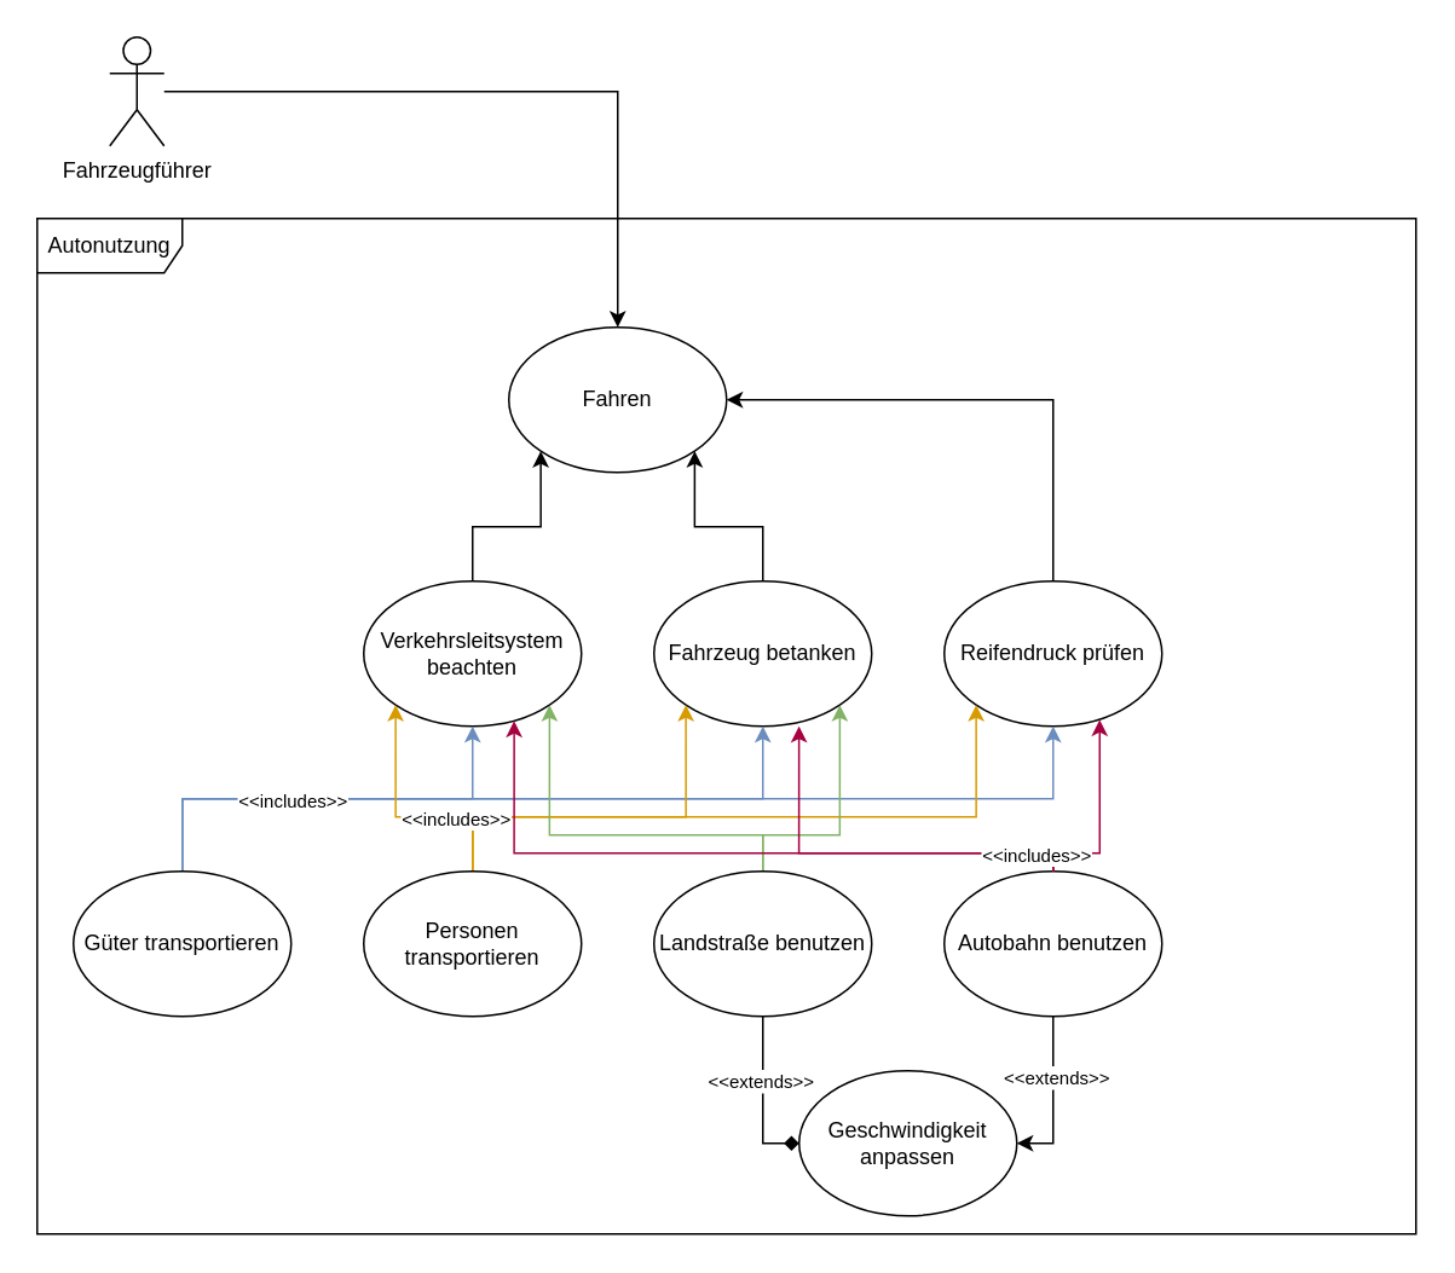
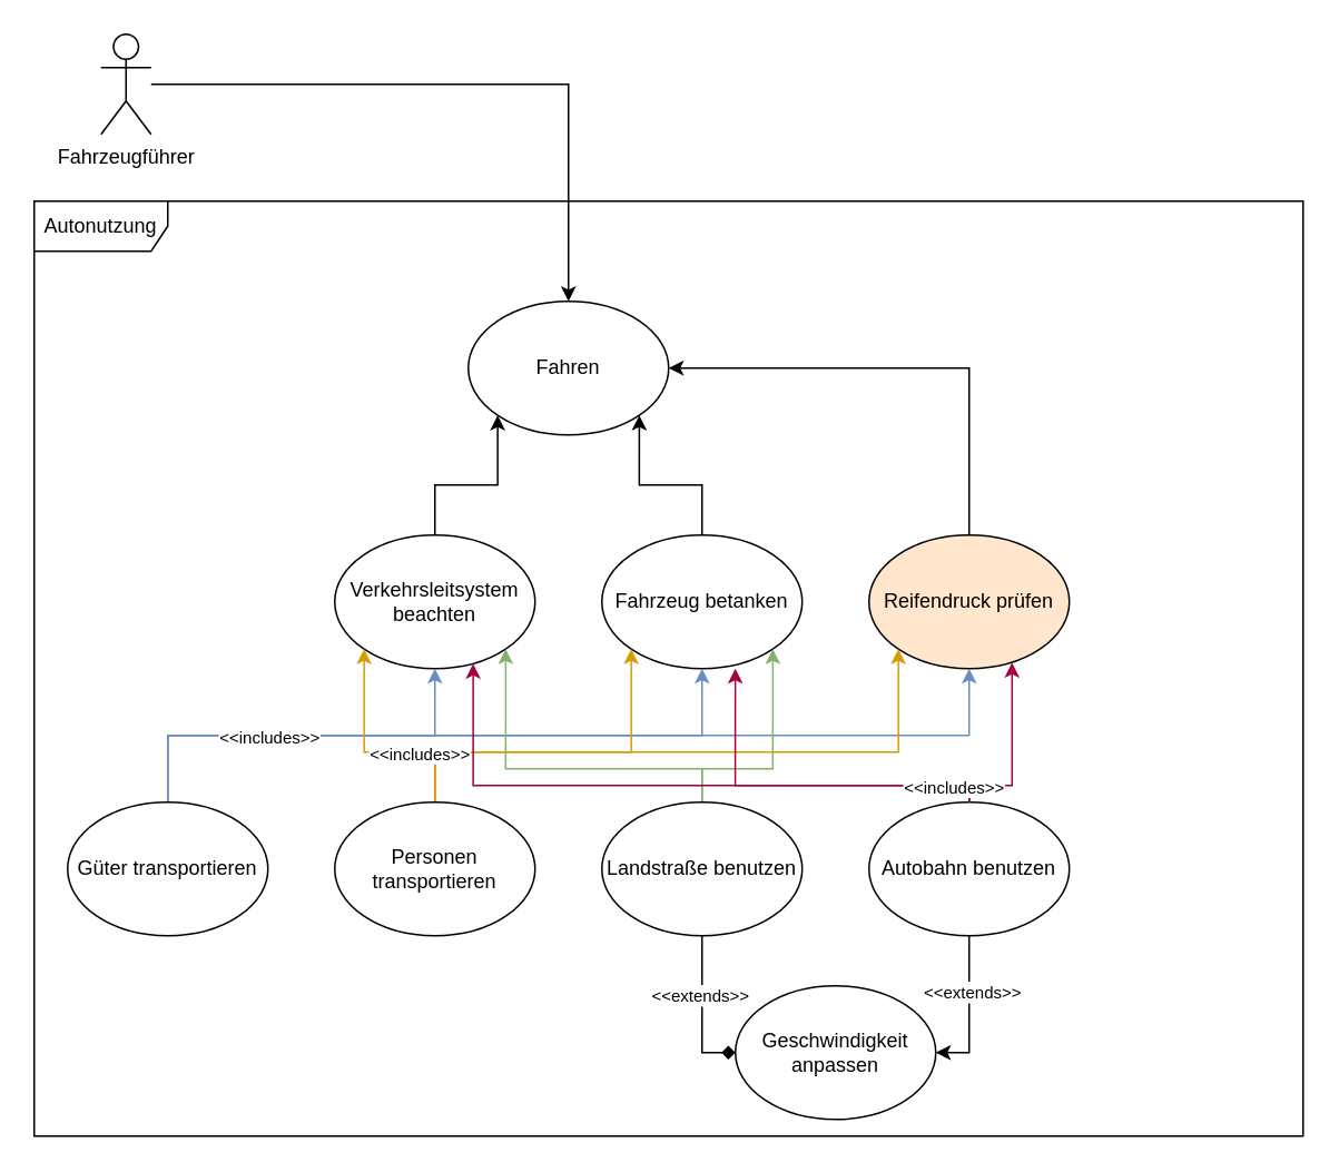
  <mxCell id="0" />
  <mxCell id="1" parent="0" />
  <mxCell id="2" value="Autonutzung" style="shape=umlFrame;whiteSpace=wrap;html=1;pointerEvents=0;width=80;height=30;" vertex="1" parent="1"><mxGeometry x="20" y="120" width="760" height="560" as="geometry" /></mxCell>
  <mxCell id="3" style="edgeStyle=orthogonalEdgeStyle;rounded=0;orthogonalLoop=1;jettySize=auto;html=1;entryX=0.5;entryY=0;entryDx=0;entryDy=0;" edge="1" parent="1" source="4" target="7"><mxGeometry relative="1" as="geometry" /></mxCell>
  <mxCell id="4" value="Fahrzeugführer" style="shape=umlActor;verticalLabelPosition=bottom;verticalAlign=top;html=1;outlineConnect=0;" vertex="1" parent="1"><mxGeometry x="60" y="20" width="30" height="60" as="geometry" /></mxCell>
  <mxCell id="5" style="edgeStyle=orthogonalEdgeStyle;rounded=0;orthogonalLoop=1;jettySize=auto;html=1;entryX=1;entryY=1;entryDx=0;entryDy=0;" edge="1" parent="1" source="6" target="7"><mxGeometry relative="1" as="geometry" /></mxCell>
  <mxCell id="6" value="Fahrzeug betanken" style="ellipse;whiteSpace=wrap;html=1;" vertex="1" parent="1"><mxGeometry x="360" y="320" width="120" height="80" as="geometry" /></mxCell>
  <mxCell id="7" value="Fahren" style="ellipse;whiteSpace=wrap;html=1;" vertex="1" parent="1"><mxGeometry x="280" y="180" width="120" height="80" as="geometry" /></mxCell>
  <mxCell id="8" style="edgeStyle=orthogonalEdgeStyle;rounded=0;orthogonalLoop=1;jettySize=auto;html=1;entryX=0;entryY=1;entryDx=0;entryDy=0;" edge="1" parent="1" source="9" target="7"><mxGeometry relative="1" as="geometry" /></mxCell>
  <mxCell id="9" value="Verkehrsleitsystem beachten" style="ellipse;whiteSpace=wrap;html=1;" vertex="1" parent="1"><mxGeometry x="200" y="320" width="120" height="80" as="geometry" /></mxCell>
  <mxCell id="10" style="edgeStyle=orthogonalEdgeStyle;rounded=0;orthogonalLoop=1;jettySize=auto;html=1;entryX=1;entryY=0.5;entryDx=0;entryDy=0;exitX=0.5;exitY=0;exitDx=0;exitDy=0;" edge="1" parent="1" source="11" target="7"><mxGeometry relative="1" as="geometry" /></mxCell>
- <mxCell id="11" value="Reifendruck prüfen" style="ellipse;whiteSpace=wrap;html=1;" vertex="1" parent="1"><mxGeometry x="520" y="320" width="120" height="80" as="geometry" /></mxCell>
+ <mxCell id="11" value="Reifendruck prüfen" style="ellipse;whiteSpace=wrap;html=1;fillColor=#ffe6cc;" vertex="1" parent="1"><mxGeometry x="520" y="320" width="120" height="80" as="geometry" /></mxCell>
  <mxCell id="12" style="edgeStyle=orthogonalEdgeStyle;rounded=0;orthogonalLoop=1;jettySize=auto;html=1;entryX=0.5;entryY=1;entryDx=0;entryDy=0;exitX=0.5;exitY=0;exitDx=0;exitDy=0;fillColor=#dae8fc;strokeColor=#6c8ebf;" edge="1" parent="1" source="16" target="9"><mxGeometry relative="1" as="geometry" /></mxCell>
  <mxCell id="13" style="edgeStyle=orthogonalEdgeStyle;rounded=0;orthogonalLoop=1;jettySize=auto;html=1;entryX=0.5;entryY=1;entryDx=0;entryDy=0;exitX=0.5;exitY=0;exitDx=0;exitDy=0;fillColor=#dae8fc;strokeColor=#6c8ebf;" edge="1" parent="1" source="16" target="6"><mxGeometry relative="1" as="geometry" /></mxCell>
  <mxCell id="14" style="edgeStyle=orthogonalEdgeStyle;rounded=0;orthogonalLoop=1;jettySize=auto;html=1;entryX=0.5;entryY=1;entryDx=0;entryDy=0;exitX=0.5;exitY=0;exitDx=0;exitDy=0;fillColor=#dae8fc;strokeColor=#6c8ebf;" edge="1" parent="1" source="16" target="11"><mxGeometry relative="1" as="geometry" /></mxCell>
  <mxCell id="15" value="&lt;font style=&quot;font-size: 10px;&quot;&gt;&amp;lt;&amp;lt;includes&amp;gt;&amp;gt;&lt;/font&gt;" style="edgeLabel;html=1;align=center;verticalAlign=middle;resizable=0;points=[];" vertex="1" connectable="0" parent="14"><mxGeometry x="-0.857" y="1" relative="1" as="geometry"><mxPoint x="60" y="1" as="offset" /></mxGeometry></mxCell>
  <mxCell id="16" value="Güter transportieren" style="ellipse;whiteSpace=wrap;html=1;" vertex="1" parent="1"><mxGeometry x="40" y="480" width="120" height="80" as="geometry" /></mxCell>
  <mxCell id="17" style="edgeStyle=orthogonalEdgeStyle;rounded=0;orthogonalLoop=1;jettySize=auto;html=1;entryX=0;entryY=1;entryDx=0;entryDy=0;fillColor=#ffe6cc;strokeColor=#d79b00;" edge="1" parent="1" source="21" target="9"><mxGeometry relative="1" as="geometry"><Array as="points"><mxPoint x="260" y="450" /><mxPoint x="218" y="450" /></Array></mxGeometry></mxCell>
  <mxCell id="18" style="edgeStyle=orthogonalEdgeStyle;rounded=0;orthogonalLoop=1;jettySize=auto;html=1;entryX=0;entryY=1;entryDx=0;entryDy=0;exitX=0.5;exitY=0;exitDx=0;exitDy=0;fillColor=#ffe6cc;strokeColor=#d79b00;" edge="1" parent="1" source="21" target="6"><mxGeometry relative="1" as="geometry"><Array as="points"><mxPoint x="260" y="450" /><mxPoint x="378" y="450" /><mxPoint x="378" y="388" /></Array></mxGeometry></mxCell>
  <mxCell id="19" style="edgeStyle=orthogonalEdgeStyle;rounded=0;orthogonalLoop=1;jettySize=auto;html=1;entryX=0;entryY=1;entryDx=0;entryDy=0;exitX=0.5;exitY=0;exitDx=0;exitDy=0;fillColor=#ffe6cc;strokeColor=#d79b00;" edge="1" parent="1" source="21" target="11"><mxGeometry relative="1" as="geometry"><Array as="points"><mxPoint x="260" y="450" /><mxPoint x="538" y="450" /></Array></mxGeometry></mxCell>
  <mxCell id="20" value="&lt;font style=&quot;font-size: 10px;&quot;&gt;&amp;lt;&amp;lt;includes&amp;gt;&amp;gt;&lt;/font&gt;" style="edgeLabel;html=1;align=center;verticalAlign=middle;resizable=0;points=[];" vertex="1" connectable="0" parent="19"><mxGeometry x="-0.917" relative="1" as="geometry"><mxPoint x="-10" y="-15" as="offset" /></mxGeometry></mxCell>
  <mxCell id="21" value="Personen transportieren" style="ellipse;whiteSpace=wrap;html=1;" vertex="1" parent="1"><mxGeometry x="200" y="480" width="120" height="80" as="geometry" /></mxCell>
  <mxCell id="22" style="edgeStyle=orthogonalEdgeStyle;rounded=0;orthogonalLoop=1;jettySize=auto;html=1;entryX=1;entryY=1;entryDx=0;entryDy=0;fillColor=#d5e8d4;strokeColor=#82b366;" edge="1" parent="1" source="26" target="6"><mxGeometry relative="1" as="geometry"><Array as="points"><mxPoint x="420" y="460" /><mxPoint x="462" y="460" /></Array></mxGeometry></mxCell>
  <mxCell id="23" style="edgeStyle=orthogonalEdgeStyle;rounded=0;orthogonalLoop=1;jettySize=auto;html=1;entryX=1;entryY=1;entryDx=0;entryDy=0;exitX=0.5;exitY=0;exitDx=0;exitDy=0;fillColor=#d5e8d4;strokeColor=#82b366;" edge="1" parent="1" source="26" target="9"><mxGeometry relative="1" as="geometry"><Array as="points"><mxPoint x="420" y="460" /><mxPoint x="302" y="460" /></Array></mxGeometry></mxCell>
  <mxCell id="24" style="edgeStyle=orthogonalEdgeStyle;rounded=0;orthogonalLoop=1;jettySize=auto;html=1;entryX=0;entryY=0.5;entryDx=0;entryDy=0;endArrow=diamond;" edge="1" parent="1" source="26" target="30"><mxGeometry relative="1" as="geometry" /></mxCell>
  <mxCell id="25" value="&lt;font style=&quot;font-size: 10px;&quot;&gt;&amp;lt;&amp;lt;extends&amp;gt;&amp;gt;&lt;/font&gt;" style="edgeLabel;html=1;align=center;verticalAlign=middle;resizable=0;points=[];" vertex="1" connectable="0" parent="24"><mxGeometry x="-0.232" y="-2" relative="1" as="geometry"><mxPoint as="offset" /></mxGeometry></mxCell>
  <mxCell id="26" value="Landstraße benutzen" style="ellipse;whiteSpace=wrap;html=1;" vertex="1" parent="1"><mxGeometry x="360" y="480" width="120" height="80" as="geometry" /></mxCell>
  <mxCell id="27" style="edgeStyle=orthogonalEdgeStyle;rounded=0;orthogonalLoop=1;jettySize=auto;html=1;entryX=1;entryY=0.5;entryDx=0;entryDy=0;" edge="1" parent="1" source="29" target="30"><mxGeometry relative="1" as="geometry" /></mxCell>
  <mxCell id="28" value="&lt;font style=&quot;font-size: 10px;&quot;&gt;&amp;lt;&amp;lt;extends&amp;gt;&amp;gt;&lt;/font&gt;" style="edgeLabel;html=1;align=center;verticalAlign=middle;resizable=0;points=[];" vertex="1" connectable="0" parent="27"><mxGeometry x="-0.264" y="1" relative="1" as="geometry"><mxPoint as="offset" /></mxGeometry></mxCell>
  <mxCell id="29" value="Autobahn benutzen" style="ellipse;whiteSpace=wrap;html=1;" vertex="1" parent="1"><mxGeometry x="520" y="480" width="120" height="80" as="geometry" /></mxCell>
  <mxCell id="30" value="Geschwindigkeit anpassen" style="ellipse;whiteSpace=wrap;html=1;" vertex="1" parent="1"><mxGeometry x="440" y="590" width="120" height="80" as="geometry" /></mxCell>
  <mxCell id="31" style="edgeStyle=orthogonalEdgeStyle;rounded=0;orthogonalLoop=1;jettySize=auto;html=1;entryX=0.714;entryY=0.955;entryDx=0;entryDy=0;entryPerimeter=0;fillColor=#d80073;strokeColor=#A50040;" edge="1" parent="1" source="29" target="11"><mxGeometry relative="1" as="geometry"><Array as="points"><mxPoint x="580" y="470" /><mxPoint x="606" y="470" /></Array></mxGeometry></mxCell>
  <mxCell id="32" style="edgeStyle=orthogonalEdgeStyle;rounded=0;orthogonalLoop=1;jettySize=auto;html=1;entryX=0.666;entryY=1;entryDx=0;entryDy=0;entryPerimeter=0;exitX=0.5;exitY=0;exitDx=0;exitDy=0;fillColor=#d80073;strokeColor=#A50040;" edge="1" parent="1" source="29" target="6"><mxGeometry relative="1" as="geometry"><Array as="points"><mxPoint x="580" y="470" /><mxPoint x="440" y="470" /></Array></mxGeometry></mxCell>
  <mxCell id="33" style="edgeStyle=orthogonalEdgeStyle;rounded=0;orthogonalLoop=1;jettySize=auto;html=1;entryX=0.691;entryY=0.963;entryDx=0;entryDy=0;entryPerimeter=0;fillColor=#d80073;strokeColor=#A50040;" edge="1" parent="1" target="9"><mxGeometry relative="1" as="geometry"><mxPoint x="580" y="480" as="sourcePoint" /><Array as="points"><mxPoint x="580" y="470" /><mxPoint x="283" y="470" /></Array></mxGeometry></mxCell>
  <mxCell id="34" value="&lt;font style=&quot;font-size: 10px;&quot;&gt;&amp;lt;&amp;lt;includes&amp;gt;&amp;gt;&lt;/font&gt;" style="edgeLabel;html=1;align=center;verticalAlign=middle;resizable=0;points=[];" vertex="1" connectable="0" parent="33"><mxGeometry x="0.193" relative="1" as="geometry"><mxPoint x="207" as="offset" /></mxGeometry></mxCell>
